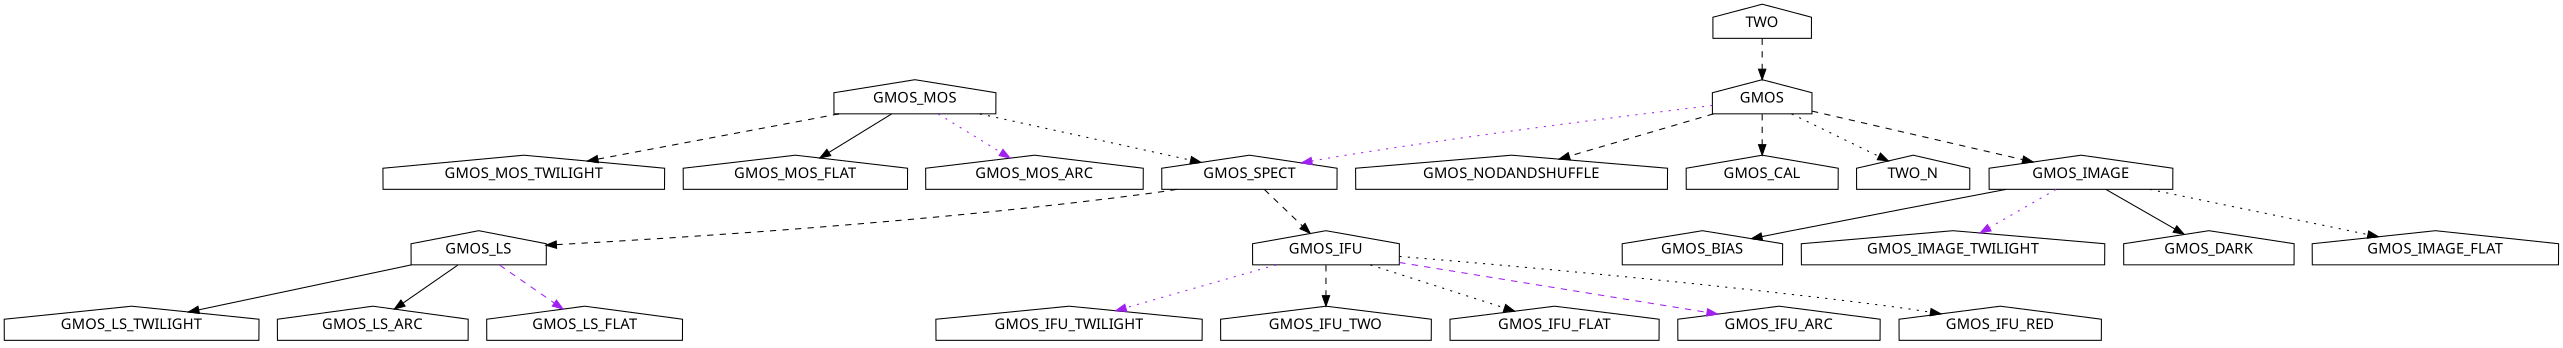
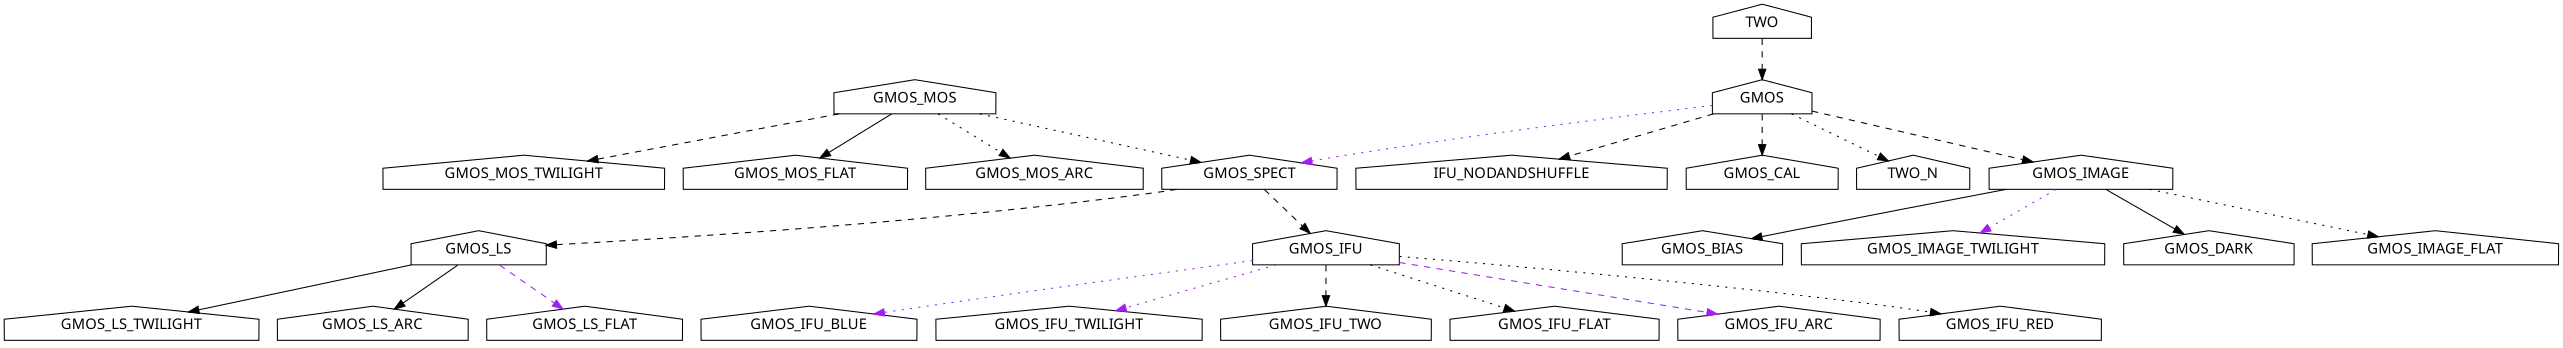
  digraph {
    fontname="Noto Sans"
    node [fontname="Noto Sans" shape=house]
    edge [color=black fontname="Noto Sans" style=dashed]
    GMOS [height=0.50 width=1.14]
-   GMOS_NODANDSHUFFLE [height=0.50 width=3.75]
+   GMOS_NODANDSHUFFLE [height=0.50 width=3.75 label=IFU_NODANDSHUFFLE]
    GMOS_CAL [height=0.50 width=1.83]
    n4 [height=0.50 label=TWO_N width=1.50]
    GMOS_SPECT [height=0.50 width=2.17]
    GMOS_IMAGE [height=0.50 width=2.19]
    GMOS_LS [height=0.50 width=1.61]
    GMOS_IFU [height=0.50 width=1.72]
    GMOS_BIAS [height=0.50 width=1.92]
    GMOS_IMAGE_TWILIGHT [height=0.50 width=3.72]
    GMOS_DARK [height=0.50 width=2.06]
    GMOS_IMAGE_FLAT [height=0.50 width=3.00]
+   GMOS_IFU_BLUE [height=0.50 width=2.61]
    GMOS_MOS [height=0.50 width=1.92]
    GMOS_MOS_TWILIGHT [height=0.50 width=3.44]
    GMOS_MOS_FLAT [height=0.50 width=2.72]
    GMOS_MOS_ARC [height=0.50 width=2.61]
    GMOS_IFU_TWILIGHT [height=0.50 width=3.28]
    n19 [height=0.50 label=TWO width=1.31]
    GMOS_LS_TWILIGHT [height=0.50 width=3.17]
    GMOS_LS_ARC [height=0.50 width=2.31]
    GMOS_LS_FLAT [height=0.50 width=2.42]
    GMOS_IFU_TWO [height=0.50 width=2.56]
    GMOS_IFU_FLAT [height=0.50 width=2.53]
    GMOS_IFU_ARC [height=0.50 width=2.42]
    GMOS_IFU_RED [height=0.50 width=2.47]
    GMOS -> GMOS_NODANDSHUFFLE
    GMOS -> GMOS_CAL
    GMOS -> n4 [style=dotted]
    GMOS -> GMOS_SPECT [color=purple style=dotted]
    GMOS -> GMOS_IMAGE
    GMOS_SPECT -> GMOS_LS
    GMOS_SPECT -> GMOS_IFU
    GMOS_IMAGE -> GMOS_BIAS [style=solid]
    GMOS_IMAGE -> GMOS_IMAGE_TWILIGHT [color=purple style=dotted]
    GMOS_IMAGE -> GMOS_DARK [style=solid]
    GMOS_IMAGE -> GMOS_IMAGE_FLAT [style=dotted]
    GMOS_LS -> GMOS_LS_TWILIGHT [style=solid]
    GMOS_LS -> GMOS_LS_ARC [style=solid]
    GMOS_LS -> GMOS_LS_FLAT [color=purple]
+   GMOS_IFU -> GMOS_IFU_BLUE [color=purple style=dotted]
    GMOS_IFU -> GMOS_IFU_TWILIGHT [color=purple style=dotted]
    GMOS_IFU -> GMOS_IFU_TWO
    GMOS_IFU -> GMOS_IFU_FLAT [style=dotted]
    GMOS_IFU -> GMOS_IFU_ARC [color=purple]
    GMOS_IFU -> GMOS_IFU_RED [style=dotted]
    GMOS_MOS -> GMOS_SPECT [style=dotted]
    GMOS_MOS -> GMOS_MOS_TWILIGHT
    GMOS_MOS -> GMOS_MOS_FLAT [style=solid]
-   GMOS_MOS -> GMOS_MOS_ARC [color=purple style=dotted]
+   GMOS_MOS -> GMOS_MOS_ARC [style=dotted]
    n19 -> GMOS
  }
